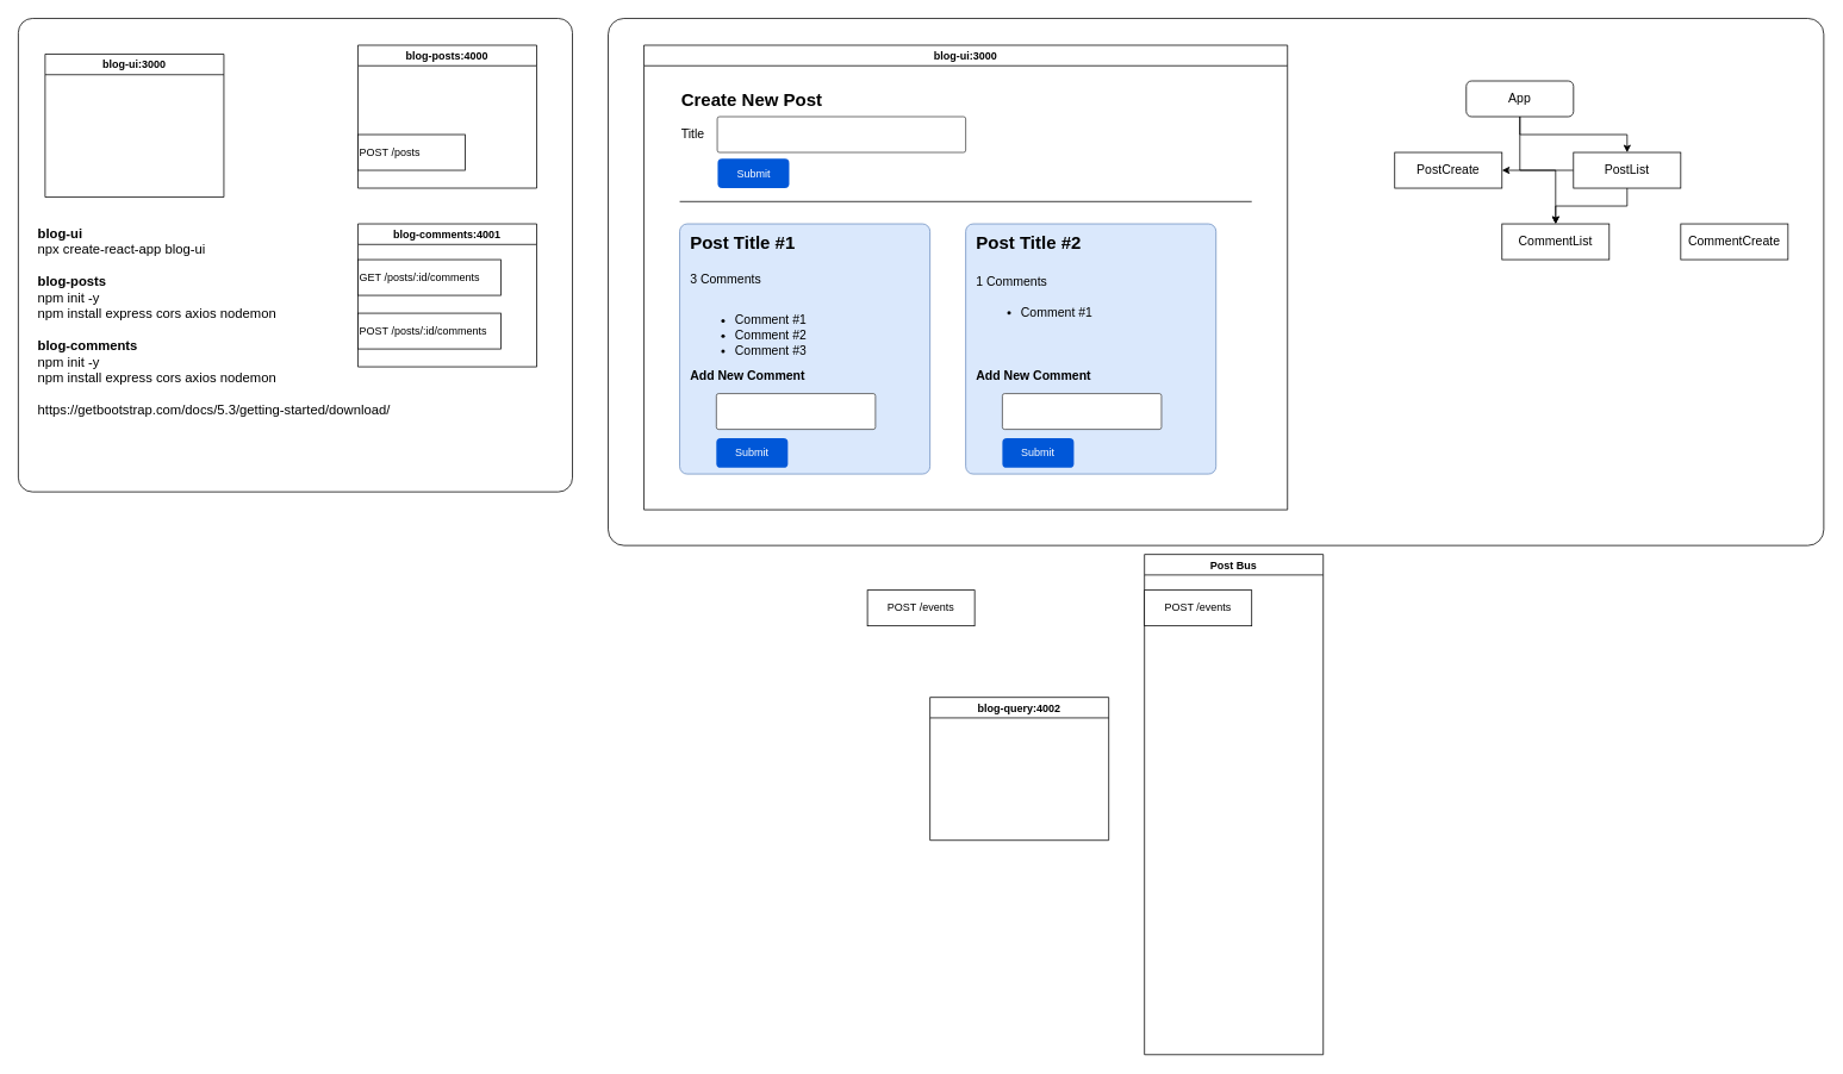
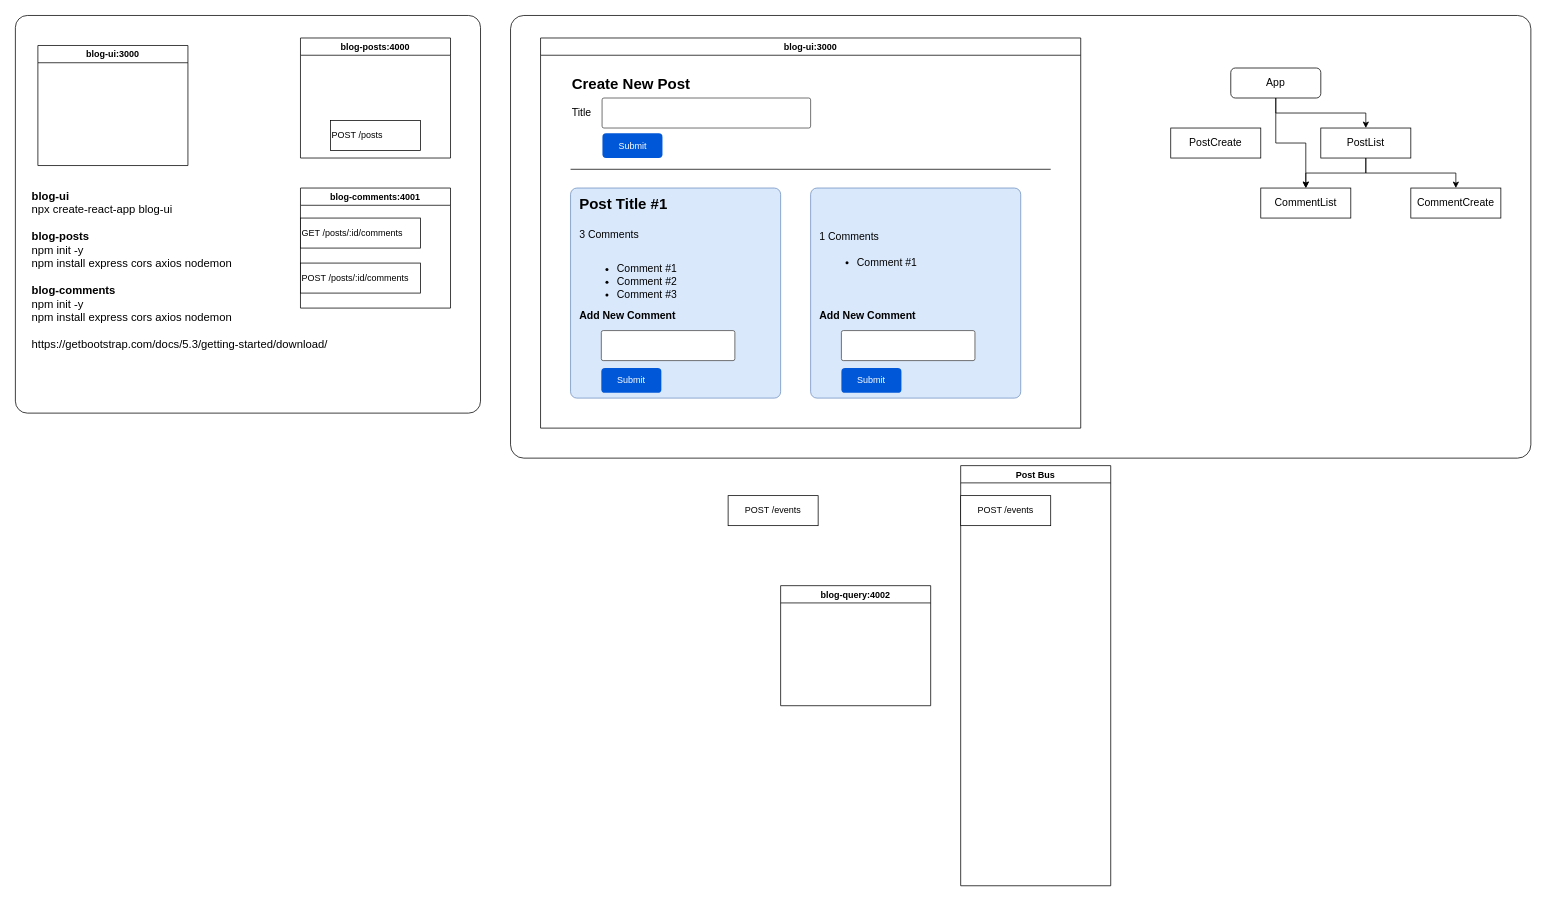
  <mxCell id="0" />
  <mxCell id="1" parent="0" />
  <mxCell id="2" value="" style="rounded=1;whiteSpace=wrap;html=1;arcSize=3;gradientColor=default;fillColor=none;" vertex="1" parent="1"><mxGeometry x="20" y="20" width="620" height="530" as="geometry" /></mxCell>
  <mxCell id="3" value="blog-posts:4000" style="swimlane;" parent="1" vertex="1"><mxGeometry x="400" y="50" width="200" height="160" as="geometry"><mxRectangle x="510" y="230" width="100" height="30" as="alternateBounds" /></mxGeometry></mxCell>
- <mxCell id="4" value="POST /posts" style="rounded=0;whiteSpace=wrap;html=1;align=left;" parent="3" vertex="1"><mxGeometry y="100" width="120" height="40" as="geometry" /></mxCell>
+ <mxCell id="4" value="POST /posts" style="rounded=0;whiteSpace=wrap;html=1;align=left;" parent="3" vertex="1"><mxGeometry x="40" y="110" width="120" height="40" as="geometry" /></mxCell>
  <mxCell id="5" value="blog-comments:4001" style="swimlane;" parent="1" vertex="1"><mxGeometry x="400" y="250" width="200" height="160" as="geometry"><mxRectangle x="510" y="230" width="100" height="30" as="alternateBounds" /></mxGeometry></mxCell>
  <mxCell id="6" value="blog-query:4002" style="swimlane;" parent="1" vertex="1"><mxGeometry x="1040" y="780" width="200" height="160" as="geometry"><mxRectangle x="510" y="230" width="100" height="30" as="alternateBounds" /></mxGeometry></mxCell>
  <mxCell id="7" value="Post Bus" style="swimlane;" parent="1" vertex="1"><mxGeometry x="1280" y="620" width="200" height="560" as="geometry"><mxRectangle x="510" y="230" width="100" height="30" as="alternateBounds" /></mxGeometry></mxCell>
  <mxCell id="8" value="POST /events" style="rounded=0;whiteSpace=wrap;html=1;" parent="7" vertex="1"><mxGeometry y="40" width="120" height="40" as="geometry" /></mxCell>
  <mxCell id="9" value="POST /events" style="rounded=0;whiteSpace=wrap;html=1;" parent="1" vertex="1"><mxGeometry x="970" y="660" width="120" height="40" as="geometry" /></mxCell>
  <mxCell id="10" value="blog-ui:3000" style="swimlane;startSize=23;" parent="1" vertex="1"><mxGeometry x="720" y="50" width="720" height="520" as="geometry"><mxRectangle x="510" y="230" width="100" height="30" as="alternateBounds" /></mxGeometry></mxCell>
  <mxCell id="11" value="&lt;b style=&quot;font-size: 15px;&quot;&gt;blog-ui&lt;/b&gt;&lt;br style=&quot;font-size: 15px;&quot;&gt;npx create-react-app blog-ui&lt;br style=&quot;font-size: 15px;&quot;&gt;&lt;br style=&quot;font-size: 15px;&quot;&gt;&lt;b&gt;blog-posts&lt;/b&gt;&lt;br style=&quot;font-size: 15px;&quot;&gt;npm init -y&lt;br style=&quot;font-size: 15px;&quot;&gt;npm install express cors axios nodemon&lt;br style=&quot;font-size: 15px;&quot;&gt;&lt;br&gt;&lt;b&gt;blog-comments&lt;/b&gt;&lt;br&gt;npm init -y&lt;br&gt;npm install express cors axios nodemon&lt;br&gt;&lt;br&gt;https://getbootstrap.com/docs/5.3/getting-started/download/" style="text;html=1;align=left;verticalAlign=top;resizable=0;points=[];autosize=1;strokeColor=none;fillColor=none;fontSize=15;" parent="1" vertex="1"><mxGeometry x="40" y="245" width="420" height="230" as="geometry" /></mxCell>
  <mxCell id="12" value="GET /posts/:id/comments" style="rounded=0;whiteSpace=wrap;html=1;align=left;" vertex="1" parent="1"><mxGeometry x="400" y="290" width="160" height="40" as="geometry" /></mxCell>
  <mxCell id="13" value="POST /posts/:id/comments" style="rounded=0;whiteSpace=wrap;html=1;align=left;" vertex="1" parent="1"><mxGeometry x="400" y="350" width="160" height="40" as="geometry" /></mxCell>
  <mxCell id="14" value="blog-ui:3000" style="swimlane;startSize=23;" vertex="1" parent="1"><mxGeometry x="50" y="60" width="200" height="160" as="geometry"><mxRectangle x="510" y="230" width="100" height="30" as="alternateBounds" /></mxGeometry></mxCell>
  <mxCell id="15" value="Create New Post" style="text;html=1;strokeColor=none;fillColor=none;align=left;verticalAlign=middle;whiteSpace=wrap;rounded=0;fontStyle=1;fontSize=20;" vertex="1" parent="1"><mxGeometry x="760" y="90" width="240" height="40" as="geometry" /></mxCell>
  <mxCell id="16" value="Title" style="text;html=1;strokeColor=none;fillColor=none;align=left;verticalAlign=middle;whiteSpace=wrap;rounded=0;fontSize=14;" vertex="1" parent="1"><mxGeometry x="760" y="135" width="60" height="30" as="geometry" /></mxCell>
  <mxCell id="17" value="" style="strokeWidth=1;html=1;shadow=0;dashed=0;shape=mxgraph.ios.iTextInput;strokeColor=#444444;buttonText=;fontSize=8;whiteSpace=wrap;align=left;" vertex="1" parent="1"><mxGeometry x="802" y="130" width="278" height="40" as="geometry" /></mxCell>
  <mxCell id="18" value="Submit" style="rounded=1;fillColor=#0057D8;align=center;strokeColor=none;html=1;whiteSpace=wrap;fontColor=#ffffff;fontSize=12;sketch=0;" vertex="1" parent="1"><mxGeometry x="802.5" y="177" width="80" height="33" as="geometry" /></mxCell>
  <mxCell id="19" value="" style="line;strokeWidth=1;rotatable=0;dashed=0;labelPosition=right;align=left;verticalAlign=middle;spacingTop=0;spacingLeft=6;points=[];portConstraint=eastwest;" vertex="1" parent="1"><mxGeometry x="760" y="220" width="640" height="10" as="geometry" /></mxCell>
  <mxCell id="20" value="" style="group" vertex="1" connectable="0" parent="1"><mxGeometry x="1080" y="250" width="300" height="280" as="geometry" /></mxCell>
  <mxCell id="21" value="" style="whiteSpace=wrap;html=1;aspect=fixed;labelBackgroundColor=#6666FF;noLabel=1;fillColor=#dae8fc;strokeColor=#6c8ebf;rounded=1;arcSize=3;" vertex="1" parent="20"><mxGeometry width="280" height="280" as="geometry" /></mxCell>
- <mxCell id="22" value="Post Title #2" style="text;html=1;strokeColor=none;fillColor=none;align=left;verticalAlign=middle;whiteSpace=wrap;rounded=0;fontStyle=1;fontSize=20;" vertex="1" parent="20"><mxGeometry x="10" width="210" height="40" as="geometry" /></mxCell>
  <mxCell id="23" value="1 Comments" style="text;html=1;strokeColor=none;fillColor=none;align=left;verticalAlign=middle;whiteSpace=wrap;rounded=0;fontSize=14;" vertex="1" parent="20"><mxGeometry x="10" y="50" width="90" height="30" as="geometry" /></mxCell>
  <mxCell id="24" value="&lt;ul style=&quot;font-size: 14px;&quot;&gt;&lt;li style=&quot;font-size: 14px;&quot;&gt;Comment #1&lt;br&gt;&lt;/li&gt;&lt;/ul&gt;" style="text;strokeColor=none;fillColor=none;html=1;whiteSpace=wrap;verticalAlign=top;overflow=hidden;fontSize=14;" vertex="1" parent="20"><mxGeometry x="20" y="70" width="280" height="80" as="geometry" /></mxCell>
  <mxCell id="25" value="Add New Comment" style="text;html=1;strokeColor=none;fillColor=none;align=left;verticalAlign=middle;whiteSpace=wrap;rounded=0;fontSize=14;fontStyle=1" vertex="1" parent="20"><mxGeometry x="10" y="155" width="160" height="30" as="geometry" /></mxCell>
  <mxCell id="26" value="" style="strokeWidth=1;html=1;shadow=0;dashed=0;shape=mxgraph.ios.iTextInput;strokeColor=#444444;buttonText=;fontSize=8;whiteSpace=wrap;align=left;" vertex="1" parent="20"><mxGeometry x="41" y="190" width="178" height="40" as="geometry" /></mxCell>
  <mxCell id="27" value="Submit" style="rounded=1;fillColor=#0057D8;align=center;strokeColor=none;html=1;whiteSpace=wrap;fontColor=#ffffff;fontSize=12;sketch=0;" vertex="1" parent="20"><mxGeometry x="41" y="240" width="80" height="33" as="geometry" /></mxCell>
  <mxCell id="28" value="" style="whiteSpace=wrap;html=1;aspect=fixed;labelBackgroundColor=#6666FF;noLabel=1;fillColor=#dae8fc;strokeColor=#6c8ebf;rounded=1;arcSize=3;" vertex="1" parent="1"><mxGeometry x="760" y="250" width="280" height="280" as="geometry" /></mxCell>
  <mxCell id="29" value="Post Title #1" style="text;html=1;strokeColor=none;fillColor=none;align=left;verticalAlign=middle;whiteSpace=wrap;rounded=0;fontStyle=1;fontSize=20;" vertex="1" parent="1"><mxGeometry x="770" y="250" width="210" height="40" as="geometry" /></mxCell>
  <mxCell id="30" value="3 Comments" style="text;html=1;strokeColor=none;fillColor=none;align=left;verticalAlign=middle;whiteSpace=wrap;rounded=0;fontSize=14;" vertex="1" parent="1"><mxGeometry x="770" y="297" width="90" height="30" as="geometry" /></mxCell>
  <mxCell id="31" value="&lt;ul style=&quot;font-size: 14px;&quot;&gt;&lt;li style=&quot;font-size: 14px;&quot;&gt;Comment #1&lt;/li&gt;&lt;li style=&quot;font-size: 14px;&quot;&gt;Comment #2&lt;/li&gt;&lt;li style=&quot;font-size: 14px;&quot;&gt;Comment #3&lt;/li&gt;&lt;/ul&gt;" style="text;strokeColor=none;fillColor=none;html=1;whiteSpace=wrap;verticalAlign=top;overflow=hidden;fontSize=14;" vertex="1" parent="1"><mxGeometry x="780" y="329" width="280" height="80" as="geometry" /></mxCell>
  <mxCell id="32" value="Add New Comment" style="text;html=1;strokeColor=none;fillColor=none;align=left;verticalAlign=middle;whiteSpace=wrap;rounded=0;fontSize=14;fontStyle=1" vertex="1" parent="1"><mxGeometry x="770" y="405" width="160" height="30" as="geometry" /></mxCell>
  <mxCell id="33" value="" style="strokeWidth=1;html=1;shadow=0;dashed=0;shape=mxgraph.ios.iTextInput;strokeColor=#444444;buttonText=;fontSize=8;whiteSpace=wrap;align=left;" vertex="1" parent="1"><mxGeometry x="801" y="440" width="178" height="40" as="geometry" /></mxCell>
  <mxCell id="34" value="Submit" style="rounded=1;fillColor=#0057D8;align=center;strokeColor=none;html=1;whiteSpace=wrap;fontColor=#ffffff;fontSize=12;sketch=0;" vertex="1" parent="1"><mxGeometry x="801" y="490" width="80" height="33" as="geometry" /></mxCell>
  <mxCell id="35" style="edgeStyle=orthogonalEdgeStyle;rounded=0;orthogonalLoop=1;jettySize=auto;html=1;fontSize=14;" edge="1" parent="1" source="37" target="42"><mxGeometry relative="1" as="geometry" /></mxCell>
  <mxCell id="36" style="edgeStyle=orthogonalEdgeStyle;rounded=0;orthogonalLoop=1;jettySize=auto;html=1;entryX=0.5;entryY=0;entryDx=0;entryDy=0;fontSize=14;" edge="1" parent="1" source="37" target="41"><mxGeometry relative="1" as="geometry" /></mxCell>
  <mxCell id="37" value="App" style="whiteSpace=wrap;html=1;fontSize=14;rounded=1;" vertex="1" parent="1"><mxGeometry x="1640" y="90" width="120" height="40" as="geometry" /></mxCell>
  <mxCell id="38" value="PostCreate" style="rounded=0;whiteSpace=wrap;html=1;fontSize=14;" vertex="1" parent="1"><mxGeometry x="1560" y="170" width="120" height="40" as="geometry" /></mxCell>
  <mxCell id="39" style="edgeStyle=orthogonalEdgeStyle;rounded=0;orthogonalLoop=1;jettySize=auto;html=1;entryX=0.5;entryY=0;entryDx=0;entryDy=0;" edge="1" parent="1" source="41" target="42"><mxGeometry relative="1" as="geometry" /></mxCell>
- <mxCell id="40" style="edgeStyle=orthogonalEdgeStyle;rounded=0;orthogonalLoop=1;jettySize=auto;html=1;" edge="1" parent="1" source="41" target="38"><mxGeometry relative="1" as="geometry" /></mxCell>
+ <mxCell id="40" style="edgeStyle=orthogonalEdgeStyle;rounded=0;orthogonalLoop=1;jettySize=auto;html=1;entryX=0.5;entryY=0;entryDx=0;entryDy=0;" edge="1" parent="1" source="41" target="43"><mxGeometry relative="1" as="geometry" /></mxCell>
  <mxCell id="41" value="PostList" style="rounded=0;whiteSpace=wrap;html=1;fontSize=14;" vertex="1" parent="1"><mxGeometry x="1760" y="170" width="120" height="40" as="geometry" /></mxCell>
  <mxCell id="42" value="CommentList" style="rounded=0;whiteSpace=wrap;html=1;fontSize=14;" vertex="1" parent="1"><mxGeometry x="1680" y="250" width="120" height="40" as="geometry" /></mxCell>
  <mxCell id="43" value="CommentCreate" style="rounded=0;whiteSpace=wrap;html=1;fontSize=14;" vertex="1" parent="1"><mxGeometry x="1880" y="250" width="120" height="40" as="geometry" /></mxCell>
  <mxCell id="44" value="" style="rounded=1;whiteSpace=wrap;html=1;arcSize=3;gradientColor=default;fillColor=none;" vertex="1" parent="1"><mxGeometry x="680" y="20" width="1360" height="590" as="geometry" /></mxCell>
